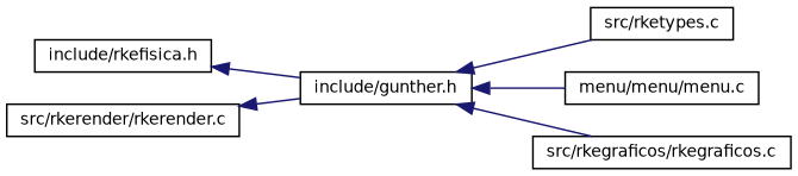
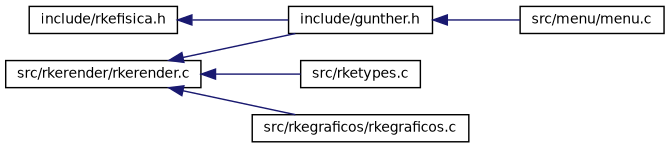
  digraph {
    rankdir=LR
    node [color=black fillcolor=white fontname=Helvetica fontsize=10 shape=record style=filled]
    edge [color=midnightblue dir=back fontname=Helvetica fontsize=10 labelfontname=Helvetica labelfontsize=10 style=solid]
    n1 [height=0.2 label="include/rkefisica.h" width=0.4]
    n2 [height=0.2 label="include/gunther.h" width=0.4]
    n3 [height=0.2 label="src/rketypes.c" width=0.4]
-   n4 [height=0.2 label="menu/menu/menu.c" width=0.4]
+   n4 [height=0.2 label="src/menu/menu.c" width=0.4]
    n5 [height=0.2 label="src/rkegraficos/rkegraficos.c" width=0.4]
    n6 [height=0.2 label="src/rkerender/rkerender.c" width=0.4]
    n1 -> n2
-   n2 -> n3
+   n6 -> n3
    n2 -> n4
-   n2 -> n5
+   n6 -> n5
    n6 -> n2
  }
